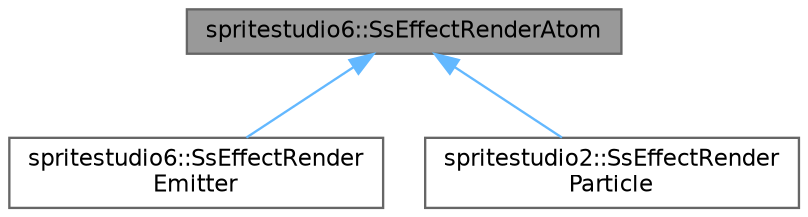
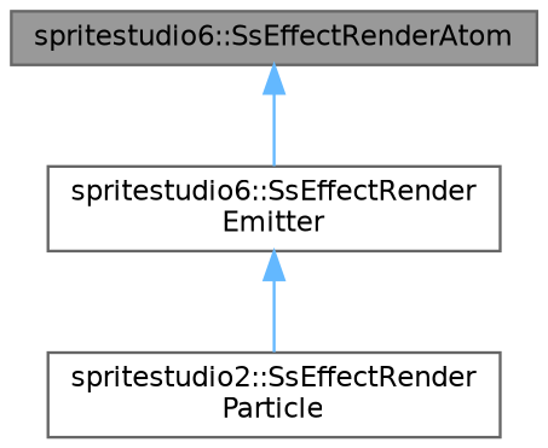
  digraph {
    fontname="DejaVu Sans"
    node [color=gray40 fillcolor=white fontname="DejaVu Sans" fontsize=10 shape=box style=filled]
    edge [color=steelblue1 dir=back fontname="DejaVu Sans" fontsize=10 labelfontname=Helvetica labelfontsize=10 style=solid]
    n1 [fillcolor=grey60 fontcolor=black height=0.2 label="spritestudio6::SsEffectRenderAtom" width=0.4]
    n2 [height=0.2 label="spritestudio6::SsEffectRender\lEmitter" width=0.4]
    n3 [height=0.2 label="spritestudio2::SsEffectRender\lParticle" width=0.4]
    n1 -> n2
-   n1 -> n3
+   n2 -> n3
  }
